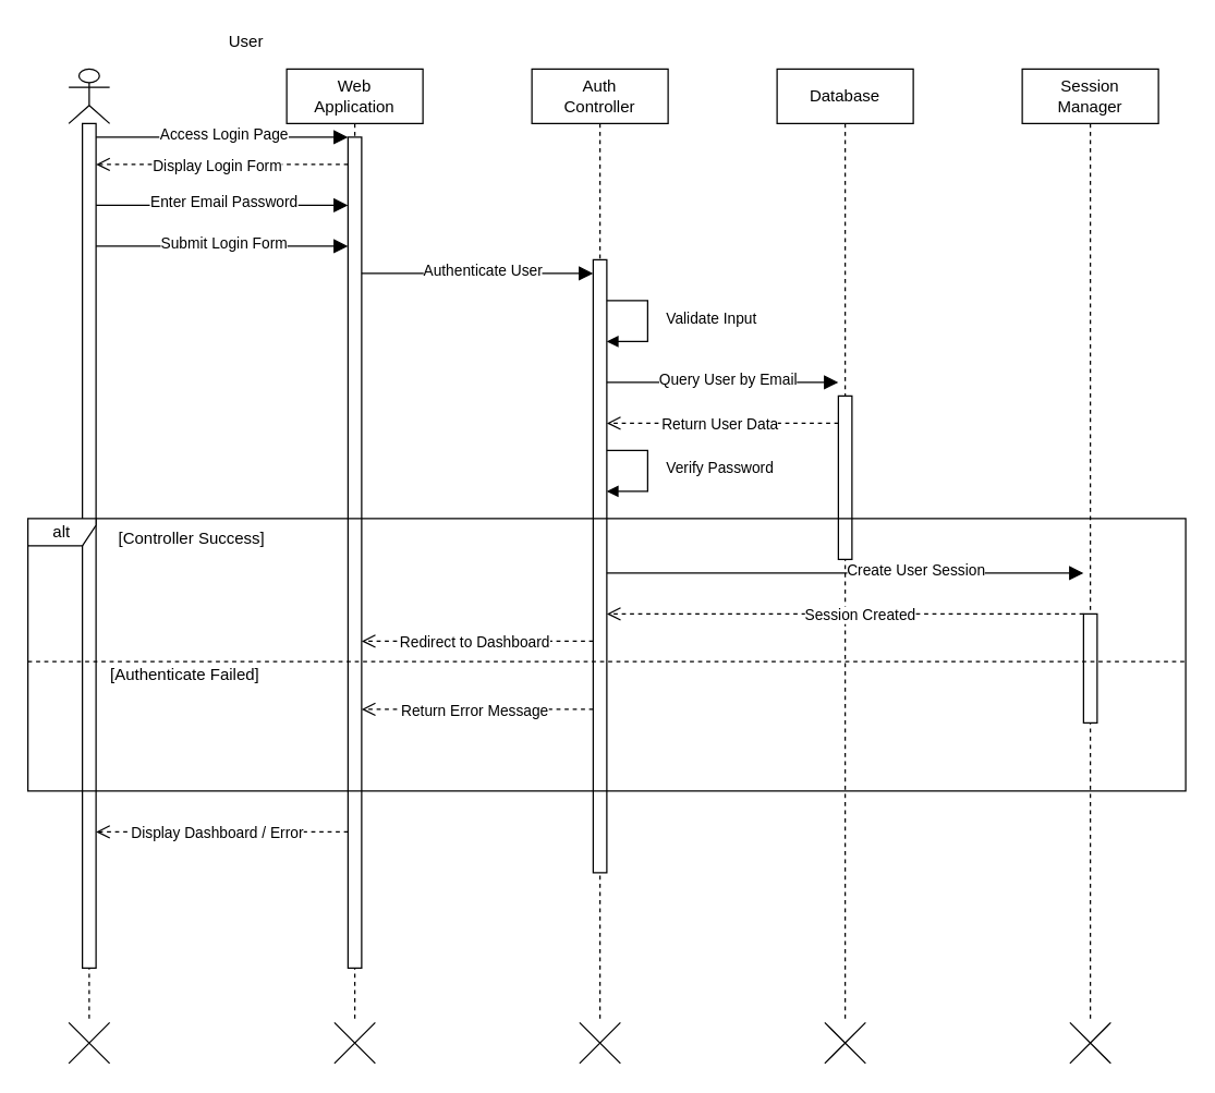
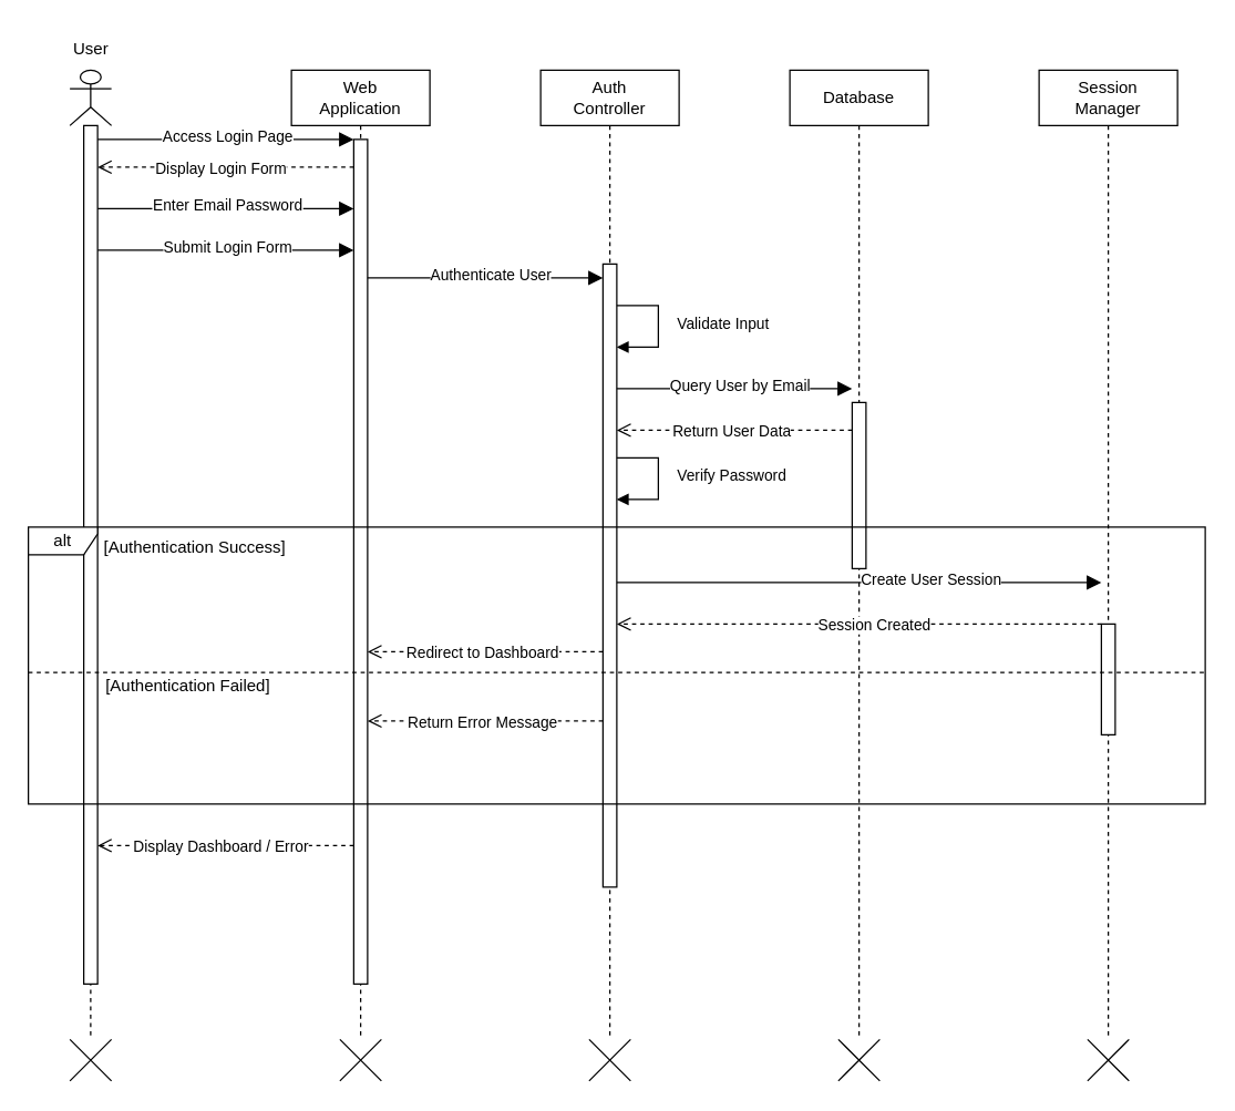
  <mxCell id="0" />
  <mxCell id="1" parent="0" />
  <mxCell id="2" value="" style="shape=umlLifeline;perimeter=lifelinePerimeter;whiteSpace=wrap;html=1;container=1;dropTarget=0;collapsible=0;recursiveResize=0;outlineConnect=0;portConstraint=eastwest;newEdgeStyle={&quot;curved&quot;:0,&quot;rounded&quot;:0};participant=umlActor;" parent="1" vertex="1"><mxGeometry x="50" y="50" width="30" height="700" as="geometry" /></mxCell>
  <mxCell id="3" value="" style="html=1;points=[[0,0,0,0,5],[0,1,0,0,-5],[1,0,0,0,5],[1,1,0,0,-5]];perimeter=orthogonalPerimeter;outlineConnect=0;targetShapes=umlLifeline;portConstraint=eastwest;newEdgeStyle={&quot;curved&quot;:0,&quot;rounded&quot;:0};" parent="2" vertex="1"><mxGeometry x="10" y="40" width="10" height="620" as="geometry" /></mxCell>
  <mxCell id="4" value="Web&lt;div&gt;Application&lt;/div&gt;" style="shape=umlLifeline;perimeter=lifelinePerimeter;whiteSpace=wrap;html=1;container=1;dropTarget=0;collapsible=0;recursiveResize=0;outlineConnect=0;portConstraint=eastwest;newEdgeStyle={&quot;curved&quot;:0,&quot;rounded&quot;:0};" parent="1" vertex="1"><mxGeometry x="210" y="50" width="100" height="700" as="geometry" /></mxCell>
  <mxCell id="5" value="" style="html=1;points=[[0,0,0,0,5],[0,1,0,0,-5],[1,0,0,0,5],[1,1,0,0,-5]];perimeter=orthogonalPerimeter;outlineConnect=0;targetShapes=umlLifeline;portConstraint=eastwest;newEdgeStyle={&quot;curved&quot;:0,&quot;rounded&quot;:0};" parent="4" vertex="1"><mxGeometry x="45" y="50" width="10" height="610" as="geometry" /></mxCell>
  <mxCell id="6" value="Auth&lt;div&gt;Controller&lt;/div&gt;" style="shape=umlLifeline;perimeter=lifelinePerimeter;whiteSpace=wrap;html=1;container=1;dropTarget=0;collapsible=0;recursiveResize=0;outlineConnect=0;portConstraint=eastwest;newEdgeStyle={&quot;curved&quot;:0,&quot;rounded&quot;:0};" parent="1" vertex="1"><mxGeometry x="390" y="50" width="100" height="700" as="geometry" /></mxCell>
  <mxCell id="7" value="" style="html=1;points=[[0,0,0,0,5],[0,1,0,0,-5],[1,0,0,0,5],[1,1,0,0,-5]];perimeter=orthogonalPerimeter;outlineConnect=0;targetShapes=umlLifeline;portConstraint=eastwest;newEdgeStyle={&quot;curved&quot;:0,&quot;rounded&quot;:0};" parent="6" vertex="1"><mxGeometry x="45" y="140" width="10" height="450" as="geometry" /></mxCell>
  <mxCell id="8" value="Database" style="shape=umlLifeline;perimeter=lifelinePerimeter;whiteSpace=wrap;html=1;container=1;dropTarget=0;collapsible=0;recursiveResize=0;outlineConnect=0;portConstraint=eastwest;newEdgeStyle={&quot;curved&quot;:0,&quot;rounded&quot;:0};" parent="1" vertex="1"><mxGeometry x="570" y="50" width="100" height="700" as="geometry" /></mxCell>
  <mxCell id="9" value="" style="html=1;points=[[0,0,0,0,5],[0,1,0,0,-5],[1,0,0,0,5],[1,1,0,0,-5]];perimeter=orthogonalPerimeter;outlineConnect=0;targetShapes=umlLifeline;portConstraint=eastwest;newEdgeStyle={&quot;curved&quot;:0,&quot;rounded&quot;:0};" parent="8" vertex="1"><mxGeometry x="45" y="240" width="10" height="120" as="geometry" /></mxCell>
  <mxCell id="10" value="Session&lt;div&gt;Manager&lt;/div&gt;" style="shape=umlLifeline;perimeter=lifelinePerimeter;whiteSpace=wrap;html=1;container=1;dropTarget=0;collapsible=0;recursiveResize=0;outlineConnect=0;portConstraint=eastwest;newEdgeStyle={&quot;curved&quot;:0,&quot;rounded&quot;:0};" parent="1" vertex="1"><mxGeometry x="750" y="50" width="100" height="700" as="geometry" /></mxCell>
  <mxCell id="11" value="" style="html=1;points=[[0,0,0,0,5],[0,1,0,0,-5],[1,0,0,0,5],[1,1,0,0,-5]];perimeter=orthogonalPerimeter;outlineConnect=0;targetShapes=umlLifeline;portConstraint=eastwest;newEdgeStyle={&quot;curved&quot;:0,&quot;rounded&quot;:0};" parent="10" vertex="1"><mxGeometry x="45" y="400" width="10" height="80" as="geometry" /></mxCell>
- <mxCell id="12" value="User" style="text;html=1;align=center;verticalAlign=middle;resizable=0;points=[];autosize=1;strokeColor=none;fillColor=none;" parent="1" vertex="1"><mxGeometry x="160" y="15" width="40" height="30" as="geometry" /></mxCell>
+ <mxCell id="12" value="User" style="text;html=1;align=center;verticalAlign=middle;resizable=0;points=[];autosize=1;strokeColor=none;fillColor=none;" parent="1" vertex="1"><mxGeometry x="45" y="20" width="40" height="30" as="geometry" /></mxCell>
  <mxCell id="13" value="" style="endArrow=block;startArrow=none;endFill=1;startFill=0;endSize=8;html=1;verticalAlign=bottom;labelBackgroundColor=none;strokeWidth=1;rounded=0;" parent="1" edge="1"><mxGeometry width="160" relative="1" as="geometry"><mxPoint x="70" y="100" as="sourcePoint" /><mxPoint x="255" y="100" as="targetPoint" /></mxGeometry></mxCell>
  <mxCell id="14" value="Access Login Page" style="edgeLabel;html=1;align=center;verticalAlign=middle;resizable=0;points=[];" parent="13" vertex="1" connectable="0"><mxGeometry x="-0.238" y="3" relative="1" as="geometry"><mxPoint x="23" as="offset" /></mxGeometry></mxCell>
  <mxCell id="15" value="" style="html=1;verticalAlign=bottom;endArrow=open;dashed=1;endSize=8;curved=0;rounded=0;" parent="1" edge="1"><mxGeometry relative="1" as="geometry"><mxPoint x="255" y="120" as="sourcePoint" /><mxPoint x="70" y="120" as="targetPoint" /></mxGeometry></mxCell>
  <mxCell id="16" value="Display Login Form" style="edgeLabel;html=1;align=center;verticalAlign=middle;resizable=0;points=[];" parent="15" vertex="1" connectable="0"><mxGeometry x="0.19" y="-1" relative="1" as="geometry"><mxPoint x="13" y="1" as="offset" /></mxGeometry></mxCell>
  <mxCell id="17" value="" style="endArrow=block;startArrow=none;endFill=1;startFill=0;endSize=8;html=1;verticalAlign=bottom;labelBackgroundColor=none;strokeWidth=1;rounded=0;" parent="1" edge="1"><mxGeometry width="160" relative="1" as="geometry"><mxPoint x="70" y="150" as="sourcePoint" /><mxPoint x="255" y="150" as="targetPoint" /></mxGeometry></mxCell>
  <mxCell id="18" value="Enter Email  Password" style="edgeLabel;html=1;align=center;verticalAlign=middle;resizable=0;points=[];" parent="17" vertex="1" connectable="0"><mxGeometry x="-0.238" y="3" relative="1" as="geometry"><mxPoint x="23" as="offset" /></mxGeometry></mxCell>
  <mxCell id="19" value="" style="endArrow=block;startArrow=none;endFill=1;startFill=0;endSize=8;html=1;verticalAlign=bottom;labelBackgroundColor=none;strokeWidth=1;rounded=0;" parent="1" edge="1"><mxGeometry width="160" relative="1" as="geometry"><mxPoint x="70" y="180" as="sourcePoint" /><mxPoint x="255" y="180" as="targetPoint" /></mxGeometry></mxCell>
  <mxCell id="20" value="Submit Login Form" style="edgeLabel;html=1;align=center;verticalAlign=middle;resizable=0;points=[];" parent="19" vertex="1" connectable="0"><mxGeometry x="-0.238" y="3" relative="1" as="geometry"><mxPoint x="23" as="offset" /></mxGeometry></mxCell>
  <mxCell id="21" value="" style="endArrow=block;startArrow=none;endFill=1;startFill=0;endSize=8;html=1;verticalAlign=bottom;labelBackgroundColor=none;strokeWidth=1;rounded=0;" parent="1" edge="1"><mxGeometry width="160" relative="1" as="geometry"><mxPoint x="265" y="200" as="sourcePoint" /><mxPoint x="435" y="200" as="targetPoint" /></mxGeometry></mxCell>
  <mxCell id="22" value="Authenticate User" style="edgeLabel;html=1;align=center;verticalAlign=middle;resizable=0;points=[];" parent="21" vertex="1" connectable="0"><mxGeometry x="-0.238" y="3" relative="1" as="geometry"><mxPoint x="23" as="offset" /></mxGeometry></mxCell>
  <mxCell id="23" value="Validate Input" style="html=1;align=left;spacingLeft=2;endArrow=block;rounded=0;edgeStyle=orthogonalEdgeStyle;curved=0;rounded=0;" parent="1" edge="1"><mxGeometry x="-0.048" y="10" relative="1" as="geometry"><mxPoint x="445" y="220" as="sourcePoint" /><Array as="points"><mxPoint x="475" y="220" /><mxPoint x="475" y="250" /></Array><mxPoint x="445" y="250" as="targetPoint" /><mxPoint as="offset" /></mxGeometry></mxCell>
  <mxCell id="24" value="" style="endArrow=block;startArrow=none;endFill=1;startFill=0;endSize=8;html=1;verticalAlign=bottom;labelBackgroundColor=none;strokeWidth=1;rounded=0;" parent="1" edge="1"><mxGeometry width="160" relative="1" as="geometry"><mxPoint x="445" y="280" as="sourcePoint" /><mxPoint x="615" y="280" as="targetPoint" /></mxGeometry></mxCell>
  <mxCell id="25" value="Query User by Email" style="edgeLabel;html=1;align=center;verticalAlign=middle;resizable=0;points=[];" parent="24" vertex="1" connectable="0"><mxGeometry x="-0.238" y="3" relative="1" as="geometry"><mxPoint x="23" as="offset" /></mxGeometry></mxCell>
  <mxCell id="26" value="" style="html=1;verticalAlign=bottom;endArrow=open;dashed=1;endSize=8;curved=0;rounded=0;" parent="1" edge="1"><mxGeometry relative="1" as="geometry"><mxPoint x="615" y="310" as="sourcePoint" /><mxPoint x="445" y="310" as="targetPoint" /></mxGeometry></mxCell>
  <mxCell id="27" value="Return User Data" style="edgeLabel;html=1;align=center;verticalAlign=middle;resizable=0;points=[];" parent="26" vertex="1" connectable="0"><mxGeometry x="0.19" y="-1" relative="1" as="geometry"><mxPoint x="13" y="1" as="offset" /></mxGeometry></mxCell>
  <mxCell id="28" value="Verify Password" style="html=1;align=left;spacingLeft=2;endArrow=block;rounded=0;edgeStyle=orthogonalEdgeStyle;curved=0;rounded=0;" parent="1" edge="1"><mxGeometry x="-0.048" y="10" relative="1" as="geometry"><mxPoint x="445" y="330" as="sourcePoint" /><Array as="points"><mxPoint x="475" y="330" /><mxPoint x="475" y="360" /></Array><mxPoint x="445" y="360" as="targetPoint" /><mxPoint as="offset" /></mxGeometry></mxCell>
  <mxCell id="29" value="alt" style="shape=umlFrame;whiteSpace=wrap;html=1;pointerEvents=0;recursiveResize=0;container=1;collapsible=0;width=50;height=20;" parent="1" vertex="1"><mxGeometry x="20" y="380" width="850" height="200" as="geometry" /></mxCell>
- <mxCell id="30" value="[Controller Success]" style="text;html=1;align=center;verticalAlign=middle;resizable=0;points=[];autosize=1;strokeColor=none;fillColor=none;" parent="29" vertex="1"><mxGeometry x="50" width="140" height="30" as="geometry" /></mxCell>
+ <mxCell id="30" value="[Authentication Success]" style="text;html=1;align=center;verticalAlign=middle;resizable=0;points=[];autosize=1;strokeColor=none;fillColor=none;" parent="29" vertex="1"><mxGeometry x="50" width="140" height="30" as="geometry" /></mxCell>
  <mxCell id="31" value="" style="line;strokeWidth=1;dashed=1;labelPosition=center;verticalLabelPosition=bottom;align=left;verticalAlign=top;spacingLeft=20;spacingTop=15;html=1;whiteSpace=wrap;" parent="29" vertex="1"><mxGeometry y="100" width="850" height="10" as="geometry" /></mxCell>
- <mxCell id="32" value="[Authenticate Failed]" style="text;html=1;align=center;verticalAlign=middle;resizable=0;points=[];autosize=1;strokeColor=none;fillColor=none;" parent="29" vertex="1"><mxGeometry x="50" y="100" width="130" height="30" as="geometry" /></mxCell>
+ <mxCell id="32" value="[Authentication Failed]" style="text;html=1;align=center;verticalAlign=middle;resizable=0;points=[];autosize=1;strokeColor=none;fillColor=none;" parent="29" vertex="1"><mxGeometry x="50" y="100" width="130" height="30" as="geometry" /></mxCell>
  <mxCell id="33" value="" style="endArrow=block;startArrow=none;endFill=1;startFill=0;endSize=8;html=1;verticalAlign=bottom;labelBackgroundColor=none;strokeWidth=1;rounded=0;" parent="1" edge="1"><mxGeometry width="160" relative="1" as="geometry"><mxPoint x="445" y="420" as="sourcePoint" /><mxPoint x="795" y="420" as="targetPoint" /></mxGeometry></mxCell>
  <mxCell id="34" value="Create User Session" style="edgeLabel;html=1;align=center;verticalAlign=middle;resizable=0;points=[];" parent="33" vertex="1" connectable="0"><mxGeometry x="-0.238" y="3" relative="1" as="geometry"><mxPoint x="93" as="offset" /></mxGeometry></mxCell>
  <mxCell id="35" value="" style="html=1;verticalAlign=bottom;endArrow=open;dashed=1;endSize=8;curved=0;rounded=0;" parent="1" edge="1"><mxGeometry relative="1" as="geometry"><mxPoint x="795" y="450" as="sourcePoint" /><mxPoint x="445" y="450" as="targetPoint" /></mxGeometry></mxCell>
  <mxCell id="36" value="Session Created" style="edgeLabel;html=1;align=center;verticalAlign=middle;resizable=0;points=[];" parent="35" vertex="1" connectable="0"><mxGeometry x="0.19" y="-1" relative="1" as="geometry"><mxPoint x="43" y="1" as="offset" /></mxGeometry></mxCell>
  <mxCell id="37" value="" style="html=1;verticalAlign=bottom;endArrow=open;dashed=1;endSize=8;curved=0;rounded=0;" parent="1" edge="1"><mxGeometry relative="1" as="geometry"><mxPoint x="435" y="470" as="sourcePoint" /><mxPoint x="265" y="470" as="targetPoint" /></mxGeometry></mxCell>
  <mxCell id="38" value="Redirect to Dashboard" style="edgeLabel;html=1;align=center;verticalAlign=middle;resizable=0;points=[];" parent="37" vertex="1" connectable="0"><mxGeometry x="0.19" y="-1" relative="1" as="geometry"><mxPoint x="13" y="1" as="offset" /></mxGeometry></mxCell>
  <mxCell id="39" value="" style="html=1;verticalAlign=bottom;endArrow=open;dashed=1;endSize=8;curved=0;rounded=0;" parent="1" edge="1"><mxGeometry relative="1" as="geometry"><mxPoint x="435" y="520" as="sourcePoint" /><mxPoint x="265" y="520" as="targetPoint" /></mxGeometry></mxCell>
  <mxCell id="40" value="Return Error Message" style="edgeLabel;html=1;align=center;verticalAlign=middle;resizable=0;points=[];" parent="39" vertex="1" connectable="0"><mxGeometry x="0.19" y="-1" relative="1" as="geometry"><mxPoint x="13" y="1" as="offset" /></mxGeometry></mxCell>
  <mxCell id="41" value="" style="html=1;verticalAlign=bottom;endArrow=open;dashed=1;endSize=8;curved=0;rounded=0;" parent="1" edge="1"><mxGeometry relative="1" as="geometry"><mxPoint x="255" y="610" as="sourcePoint" /><mxPoint x="70" y="610" as="targetPoint" /></mxGeometry></mxCell>
  <mxCell id="42" value="Display Dashboard / Error" style="edgeLabel;html=1;align=center;verticalAlign=middle;resizable=0;points=[];" parent="41" vertex="1" connectable="0"><mxGeometry x="0.19" y="-1" relative="1" as="geometry"><mxPoint x="13" y="1" as="offset" /></mxGeometry></mxCell>
  <mxCell id="43" value="" style="shape=umlDestroy;html=1;" parent="1" vertex="1"><mxGeometry x="50" y="750" width="30" height="30" as="geometry" /></mxCell>
  <mxCell id="44" value="" style="shape=umlDestroy;html=1;" parent="1" vertex="1"><mxGeometry x="245" y="750" width="30" height="30" as="geometry" /></mxCell>
  <mxCell id="45" value="" style="shape=umlDestroy;html=1;" parent="1" vertex="1"><mxGeometry x="425" y="750" width="30" height="30" as="geometry" /></mxCell>
  <mxCell id="46" value="" style="shape=umlDestroy;html=1;" parent="1" vertex="1"><mxGeometry x="605" y="750" width="30" height="30" as="geometry" /></mxCell>
  <mxCell id="47" value="" style="shape=umlDestroy;html=1;" parent="1" vertex="1"><mxGeometry x="785" y="750" width="30" height="30" as="geometry" /></mxCell>
